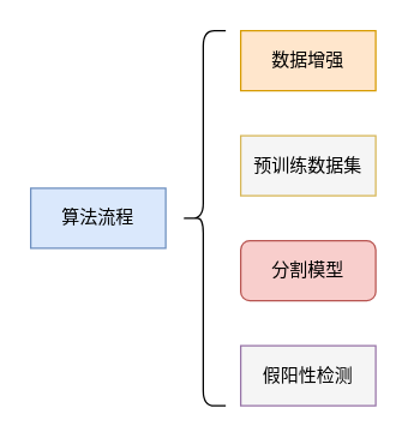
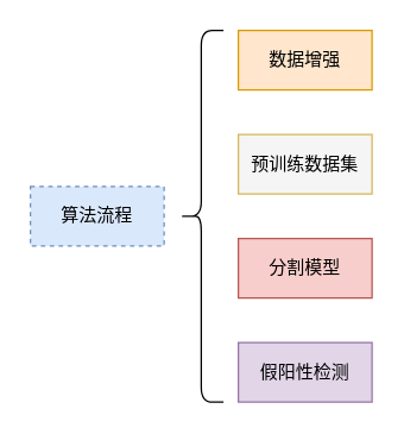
  <mxCell id="0" />
  <mxCell id="1" parent="0" />
- <mxCell id="2" value="算法流程" style="rounded=0;whiteSpace=wrap;html=1;fillColor=#dae8fc;strokeColor=#6c8ebf;" vertex="1" parent="1"><mxGeometry x="20" y="125" width="90" height="40" as="geometry" /></mxCell>
+ <mxCell id="2" value="算法流程" style="rounded=0;whiteSpace=wrap;html=1;fillColor=#dae8fc;strokeColor=#6c8ebf;dashed=1;" vertex="1" parent="1"><mxGeometry x="20" y="125" width="90" height="40" as="geometry" /></mxCell>
  <mxCell id="3" value="数据增强" style="rounded=0;whiteSpace=wrap;html=1;fillColor=#ffe6cc;strokeColor=#d79b00;" vertex="1" parent="1"><mxGeometry x="160" y="20" width="90" height="40" as="geometry" /></mxCell>
  <mxCell id="4" value="预训练数据集" style="rounded=0;whiteSpace=wrap;html=1;fillColor=#f5f5f5;strokeColor=#d6b656;" vertex="1" parent="1"><mxGeometry x="160" y="90" width="90" height="40" as="geometry" /></mxCell>
- <mxCell id="5" value="分割模型" style="whiteSpace=wrap;html=1;fillColor=#f8cecc;strokeColor=#b85450;rounded=1;" vertex="1" parent="1"><mxGeometry x="160" y="160" width="90" height="40" as="geometry" /></mxCell>
- <mxCell id="6" value="假阳性检测" style="rounded=0;whiteSpace=wrap;html=1;fillColor=#f5f5f5;strokeColor=#9673a6;" vertex="1" parent="1"><mxGeometry x="160" y="230" width="90" height="40" as="geometry" /></mxCell>
+ <mxCell id="5" value="分割模型" style="rounded=0;whiteSpace=wrap;html=1;fillColor=#f8cecc;strokeColor=#b85450;" vertex="1" parent="1"><mxGeometry x="160" y="160" width="90" height="40" as="geometry" /></mxCell>
+ <mxCell id="6" value="假阳性检测" style="rounded=0;whiteSpace=wrap;html=1;fillColor=#e1d5e7;strokeColor=#9673a6;" vertex="1" parent="1"><mxGeometry x="160" y="230" width="90" height="40" as="geometry" /></mxCell>
  <mxCell id="7" value="" style="shape=curlyBracket;whiteSpace=wrap;html=1;rounded=1;" vertex="1" parent="1"><mxGeometry x="120" y="20" width="30" height="250" as="geometry" /></mxCell>
